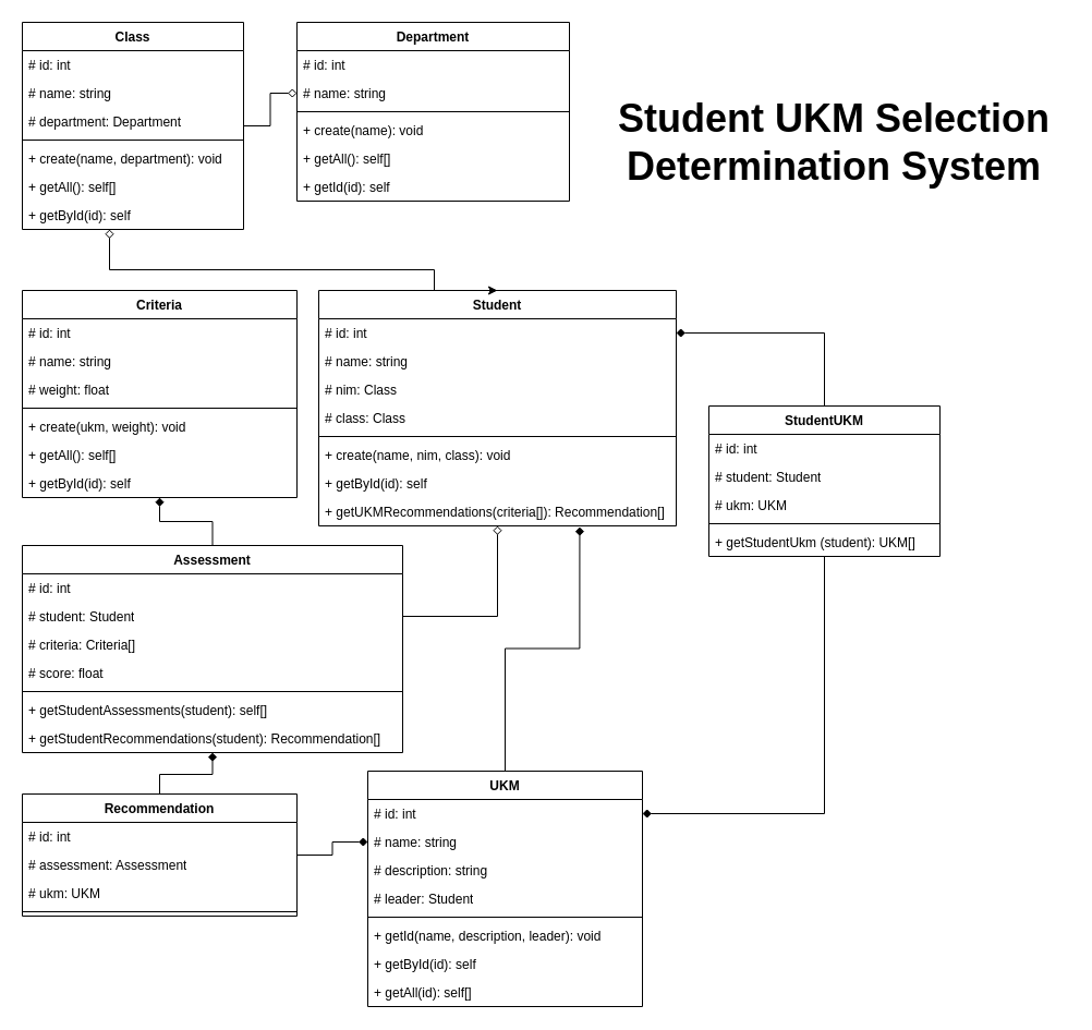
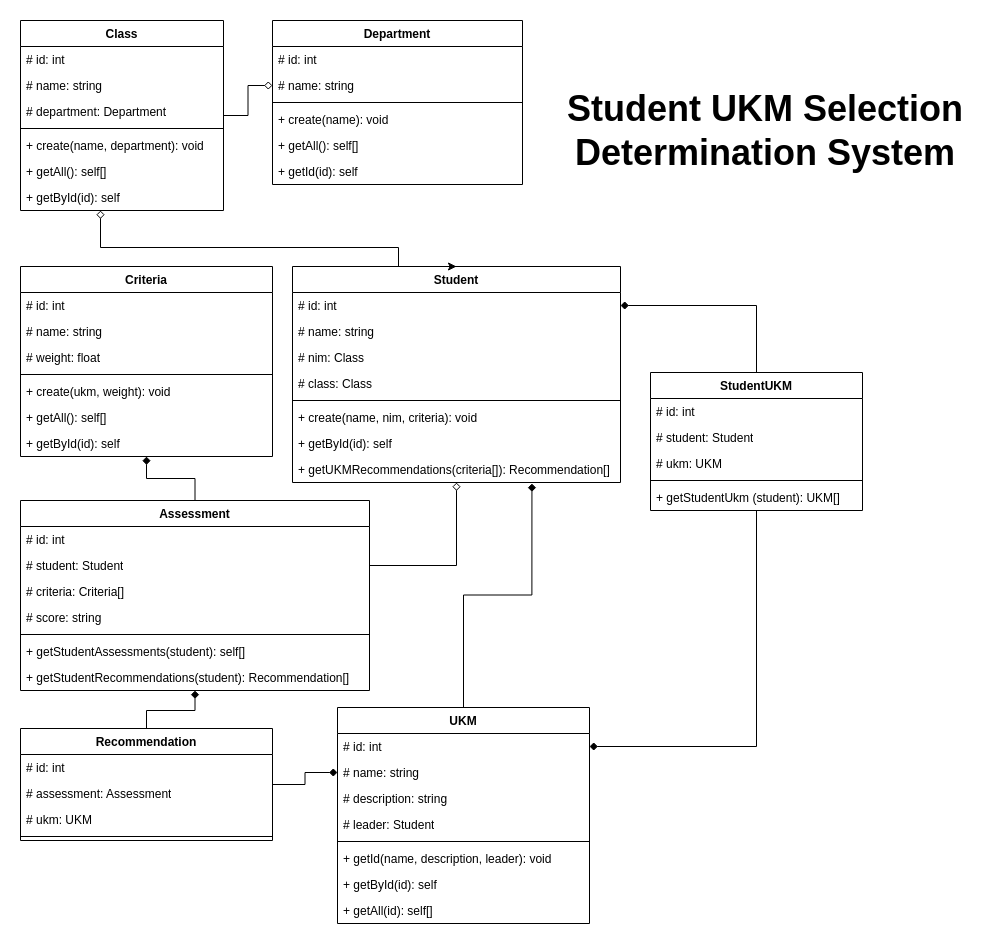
  <mxCell id="0" />
  <mxCell id="1" parent="0" />
  <mxCell id="2" style="edgeStyle=orthogonalEdgeStyle;rounded=0;orthogonalLoop=1;jettySize=auto;html=1;entryX=1;entryY=0.5;entryDx=0;entryDy=0;endArrow=none;startFill=0;startArrow=diamond;" edge="1" parent="1" source="3" target="50"><mxGeometry relative="1" as="geometry" /></mxCell>
  <mxCell id="3" value="Student" style="swimlane;fontStyle=1;align=center;verticalAlign=top;childLayout=stackLayout;horizontal=1;startSize=26;horizontalStack=0;resizeParent=1;resizeParentMax=0;resizeLast=0;collapsible=1;marginBottom=0;whiteSpace=wrap;html=1;" vertex="1" parent="1"><mxGeometry x="292" y="266" width="328" height="216" as="geometry" /></mxCell>
  <mxCell id="4" value="# id: int" style="text;strokeColor=none;fillColor=none;align=left;verticalAlign=top;spacingLeft=4;spacingRight=4;overflow=hidden;rotatable=0;points=[[0,0.5],[1,0.5]];portConstraint=eastwest;whiteSpace=wrap;html=1;" vertex="1" parent="3"><mxGeometry y="26" width="328" height="26" as="geometry" /></mxCell>
  <mxCell id="5" value="# name: string" style="text;strokeColor=none;fillColor=none;align=left;verticalAlign=top;spacingLeft=4;spacingRight=4;overflow=hidden;rotatable=0;points=[[0,0.5],[1,0.5]];portConstraint=eastwest;whiteSpace=wrap;html=1;" vertex="1" parent="3"><mxGeometry y="52" width="328" height="26" as="geometry" /></mxCell>
  <mxCell id="6" value="# nim: Class" style="text;strokeColor=none;fillColor=none;align=left;verticalAlign=top;spacingLeft=4;spacingRight=4;overflow=hidden;rotatable=0;points=[[0,0.5],[1,0.5]];portConstraint=eastwest;whiteSpace=wrap;html=1;" vertex="1" parent="3"><mxGeometry y="78" width="328" height="26" as="geometry" /></mxCell>
  <mxCell id="7" value="# class: Class" style="text;strokeColor=none;fillColor=none;align=left;verticalAlign=top;spacingLeft=4;spacingRight=4;overflow=hidden;rotatable=0;points=[[0,0.5],[1,0.5]];portConstraint=eastwest;whiteSpace=wrap;html=1;" vertex="1" parent="3"><mxGeometry y="104" width="328" height="26" as="geometry" /></mxCell>
  <mxCell id="8" value="" style="line;strokeWidth=1;fillColor=none;align=left;verticalAlign=middle;spacingTop=-1;spacingLeft=3;spacingRight=3;rotatable=0;labelPosition=right;points=[];portConstraint=eastwest;strokeColor=inherit;" vertex="1" parent="3"><mxGeometry y="130" width="328" height="8" as="geometry" /></mxCell>
- <mxCell id="9" value="+ create(name, nim, class): void" style="text;strokeColor=none;fillColor=none;align=left;verticalAlign=top;spacingLeft=4;spacingRight=4;overflow=hidden;rotatable=0;points=[[0,0.5],[1,0.5]];portConstraint=eastwest;whiteSpace=wrap;html=1;" vertex="1" parent="3"><mxGeometry y="138" width="328" height="26" as="geometry" /></mxCell>
+ <mxCell id="9" value="+ create(name, nim, criteria): void" style="text;strokeColor=none;fillColor=none;align=left;verticalAlign=top;spacingLeft=4;spacingRight=4;overflow=hidden;rotatable=0;points=[[0,0.5],[1,0.5]];portConstraint=eastwest;whiteSpace=wrap;html=1;" vertex="1" parent="3"><mxGeometry y="138" width="328" height="26" as="geometry" /></mxCell>
  <mxCell id="10" value="+ getById(id): self" style="text;strokeColor=none;fillColor=none;align=left;verticalAlign=top;spacingLeft=4;spacingRight=4;overflow=hidden;rotatable=0;points=[[0,0.5],[1,0.5]];portConstraint=eastwest;whiteSpace=wrap;html=1;" vertex="1" parent="3"><mxGeometry y="164" width="328" height="26" as="geometry" /></mxCell>
  <mxCell id="11" value="+ getUKMRecommendations(criteria[]): Recommendation[]" style="text;strokeColor=none;fillColor=none;align=left;verticalAlign=top;spacingLeft=4;spacingRight=4;overflow=hidden;rotatable=0;points=[[0,0.5],[1,0.5]];portConstraint=eastwest;whiteSpace=wrap;html=1;" vertex="1" parent="3"><mxGeometry y="190" width="328" height="26" as="geometry" /></mxCell>
  <mxCell id="12" style="edgeStyle=orthogonalEdgeStyle;rounded=0;orthogonalLoop=1;jettySize=auto;html=1;entryX=0.5;entryY=0;entryDx=0;entryDy=0;endArrow=classic;startFill=0;startArrow=diamond;" edge="1" parent="1" source="14" target="3"><mxGeometry relative="1" as="geometry"><Array as="points"><mxPoint x="100" y="247" /><mxPoint x="398" y="247" /></Array></mxGeometry></mxCell>
  <mxCell id="13" style="edgeStyle=orthogonalEdgeStyle;rounded=0;orthogonalLoop=1;jettySize=auto;html=1;entryX=0;entryY=0.5;entryDx=0;entryDy=0;endArrow=diamond;endFill=0;" edge="1" parent="1" source="14" target="24"><mxGeometry relative="1" as="geometry" /></mxCell>
  <mxCell id="14" value="Class" style="swimlane;fontStyle=1;align=center;verticalAlign=top;childLayout=stackLayout;horizontal=1;startSize=26;horizontalStack=0;resizeParent=1;resizeParentMax=0;resizeLast=0;collapsible=1;marginBottom=0;whiteSpace=wrap;html=1;" vertex="1" parent="1"><mxGeometry x="20" y="20" width="203" height="190" as="geometry" /></mxCell>
  <mxCell id="15" value="# id: int" style="text;strokeColor=none;fillColor=none;align=left;verticalAlign=top;spacingLeft=4;spacingRight=4;overflow=hidden;rotatable=0;points=[[0,0.5],[1,0.5]];portConstraint=eastwest;whiteSpace=wrap;html=1;" vertex="1" parent="14"><mxGeometry y="26" width="203" height="26" as="geometry" /></mxCell>
  <mxCell id="16" value="# name: string" style="text;strokeColor=none;fillColor=none;align=left;verticalAlign=top;spacingLeft=4;spacingRight=4;overflow=hidden;rotatable=0;points=[[0,0.5],[1,0.5]];portConstraint=eastwest;whiteSpace=wrap;html=1;" vertex="1" parent="14"><mxGeometry y="52" width="203" height="26" as="geometry" /></mxCell>
  <mxCell id="17" value="# department: Department" style="text;strokeColor=none;fillColor=none;align=left;verticalAlign=top;spacingLeft=4;spacingRight=4;overflow=hidden;rotatable=0;points=[[0,0.5],[1,0.5]];portConstraint=eastwest;whiteSpace=wrap;html=1;" vertex="1" parent="14"><mxGeometry y="78" width="203" height="26" as="geometry" /></mxCell>
  <mxCell id="18" value="" style="line;strokeWidth=1;fillColor=none;align=left;verticalAlign=middle;spacingTop=-1;spacingLeft=3;spacingRight=3;rotatable=0;labelPosition=right;points=[];portConstraint=eastwest;strokeColor=inherit;" vertex="1" parent="14"><mxGeometry y="104" width="203" height="8" as="geometry" /></mxCell>
  <mxCell id="19" value="+ create(name, department): void" style="text;strokeColor=none;fillColor=none;align=left;verticalAlign=top;spacingLeft=4;spacingRight=4;overflow=hidden;rotatable=0;points=[[0,0.5],[1,0.5]];portConstraint=eastwest;whiteSpace=wrap;html=1;" vertex="1" parent="14"><mxGeometry y="112" width="203" height="26" as="geometry" /></mxCell>
  <mxCell id="20" value="+ getAll(): self[]" style="text;strokeColor=none;fillColor=none;align=left;verticalAlign=top;spacingLeft=4;spacingRight=4;overflow=hidden;rotatable=0;points=[[0,0.5],[1,0.5]];portConstraint=eastwest;whiteSpace=wrap;html=1;" vertex="1" parent="14"><mxGeometry y="138" width="203" height="26" as="geometry" /></mxCell>
  <mxCell id="21" value="+ getById(id): self" style="text;strokeColor=none;fillColor=none;align=left;verticalAlign=top;spacingLeft=4;spacingRight=4;overflow=hidden;rotatable=0;points=[[0,0.5],[1,0.5]];portConstraint=eastwest;whiteSpace=wrap;html=1;" vertex="1" parent="14"><mxGeometry y="164" width="203" height="26" as="geometry" /></mxCell>
  <mxCell id="22" value="Department" style="swimlane;fontStyle=1;align=center;verticalAlign=top;childLayout=stackLayout;horizontal=1;startSize=26;horizontalStack=0;resizeParent=1;resizeParentMax=0;resizeLast=0;collapsible=1;marginBottom=0;whiteSpace=wrap;html=1;" vertex="1" parent="1"><mxGeometry x="272" y="20" width="250" height="164" as="geometry" /></mxCell>
  <mxCell id="23" value="# id: int" style="text;strokeColor=none;fillColor=none;align=left;verticalAlign=top;spacingLeft=4;spacingRight=4;overflow=hidden;rotatable=0;points=[[0,0.5],[1,0.5]];portConstraint=eastwest;whiteSpace=wrap;html=1;" vertex="1" parent="22"><mxGeometry y="26" width="250" height="26" as="geometry" /></mxCell>
  <mxCell id="24" value="# name: string" style="text;strokeColor=none;fillColor=none;align=left;verticalAlign=top;spacingLeft=4;spacingRight=4;overflow=hidden;rotatable=0;points=[[0,0.5],[1,0.5]];portConstraint=eastwest;whiteSpace=wrap;html=1;" vertex="1" parent="22"><mxGeometry y="52" width="250" height="26" as="geometry" /></mxCell>
  <mxCell id="25" value="" style="line;strokeWidth=1;fillColor=none;align=left;verticalAlign=middle;spacingTop=-1;spacingLeft=3;spacingRight=3;rotatable=0;labelPosition=right;points=[];portConstraint=eastwest;strokeColor=inherit;" vertex="1" parent="22"><mxGeometry y="78" width="250" height="8" as="geometry" /></mxCell>
  <mxCell id="26" value="+ create(name): void" style="text;strokeColor=none;fillColor=none;align=left;verticalAlign=top;spacingLeft=4;spacingRight=4;overflow=hidden;rotatable=0;points=[[0,0.5],[1,0.5]];portConstraint=eastwest;whiteSpace=wrap;html=1;" vertex="1" parent="22"><mxGeometry y="86" width="250" height="26" as="geometry" /></mxCell>
  <mxCell id="27" value="+ getAll(): self[]" style="text;strokeColor=none;fillColor=none;align=left;verticalAlign=top;spacingLeft=4;spacingRight=4;overflow=hidden;rotatable=0;points=[[0,0.5],[1,0.5]];portConstraint=eastwest;whiteSpace=wrap;html=1;" vertex="1" parent="22"><mxGeometry y="112" width="250" height="26" as="geometry" /></mxCell>
  <mxCell id="28" value="+ getId(id): self" style="text;strokeColor=none;fillColor=none;align=left;verticalAlign=top;spacingLeft=4;spacingRight=4;overflow=hidden;rotatable=0;points=[[0,0.5],[1,0.5]];portConstraint=eastwest;whiteSpace=wrap;html=1;" vertex="1" parent="22"><mxGeometry y="138" width="250" height="26" as="geometry" /></mxCell>
  <mxCell id="29" value="UKM" style="swimlane;fontStyle=1;align=center;verticalAlign=top;childLayout=stackLayout;horizontal=1;startSize=26;horizontalStack=0;resizeParent=1;resizeParentMax=0;resizeLast=0;collapsible=1;marginBottom=0;whiteSpace=wrap;html=1;" vertex="1" parent="1"><mxGeometry x="337" y="707" width="252" height="216" as="geometry" /></mxCell>
  <mxCell id="30" value="# id: int" style="text;strokeColor=none;fillColor=none;align=left;verticalAlign=top;spacingLeft=4;spacingRight=4;overflow=hidden;rotatable=0;points=[[0,0.5],[1,0.5]];portConstraint=eastwest;whiteSpace=wrap;html=1;" vertex="1" parent="29"><mxGeometry y="26" width="252" height="26" as="geometry" /></mxCell>
  <mxCell id="31" value="# name: string" style="text;strokeColor=none;fillColor=none;align=left;verticalAlign=top;spacingLeft=4;spacingRight=4;overflow=hidden;rotatable=0;points=[[0,0.5],[1,0.5]];portConstraint=eastwest;whiteSpace=wrap;html=1;" vertex="1" parent="29"><mxGeometry y="52" width="252" height="26" as="geometry" /></mxCell>
  <mxCell id="32" value="# description: string" style="text;strokeColor=none;fillColor=none;align=left;verticalAlign=top;spacingLeft=4;spacingRight=4;overflow=hidden;rotatable=0;points=[[0,0.5],[1,0.5]];portConstraint=eastwest;whiteSpace=wrap;html=1;" vertex="1" parent="29"><mxGeometry y="78" width="252" height="26" as="geometry" /></mxCell>
  <mxCell id="33" value="# leader: Student" style="text;strokeColor=none;fillColor=none;align=left;verticalAlign=top;spacingLeft=4;spacingRight=4;overflow=hidden;rotatable=0;points=[[0,0.5],[1,0.5]];portConstraint=eastwest;whiteSpace=wrap;html=1;" vertex="1" parent="29"><mxGeometry y="104" width="252" height="26" as="geometry" /></mxCell>
  <mxCell id="34" value="" style="line;strokeWidth=1;fillColor=none;align=left;verticalAlign=middle;spacingTop=-1;spacingLeft=3;spacingRight=3;rotatable=0;labelPosition=right;points=[];portConstraint=eastwest;strokeColor=inherit;" vertex="1" parent="29"><mxGeometry y="130" width="252" height="8" as="geometry" /></mxCell>
  <mxCell id="35" value="+ getId(name, description, leader): void" style="text;strokeColor=none;fillColor=none;align=left;verticalAlign=top;spacingLeft=4;spacingRight=4;overflow=hidden;rotatable=0;points=[[0,0.5],[1,0.5]];portConstraint=eastwest;whiteSpace=wrap;html=1;" vertex="1" parent="29"><mxGeometry y="138" width="252" height="26" as="geometry" /></mxCell>
  <mxCell id="36" value="+ getById(id): self" style="text;strokeColor=none;fillColor=none;align=left;verticalAlign=top;spacingLeft=4;spacingRight=4;overflow=hidden;rotatable=0;points=[[0,0.5],[1,0.5]];portConstraint=eastwest;whiteSpace=wrap;html=1;" vertex="1" parent="29"><mxGeometry y="164" width="252" height="26" as="geometry" /></mxCell>
  <mxCell id="37" value="+ getAll(id): self[]" style="text;strokeColor=none;fillColor=none;align=left;verticalAlign=top;spacingLeft=4;spacingRight=4;overflow=hidden;rotatable=0;points=[[0,0.5],[1,0.5]];portConstraint=eastwest;whiteSpace=wrap;html=1;" vertex="1" parent="29"><mxGeometry y="190" width="252" height="26" as="geometry" /></mxCell>
  <mxCell id="38" style="edgeStyle=orthogonalEdgeStyle;rounded=0;orthogonalLoop=1;jettySize=auto;html=1;entryX=0.5;entryY=0;entryDx=0;entryDy=0;endArrow=none;startFill=1;startArrow=diamond;" edge="1" parent="1" source="39" target="48"><mxGeometry relative="1" as="geometry" /></mxCell>
  <mxCell id="39" value="Criteria" style="swimlane;fontStyle=1;align=center;verticalAlign=top;childLayout=stackLayout;horizontal=1;startSize=26;horizontalStack=0;resizeParent=1;resizeParentMax=0;resizeLast=0;collapsible=1;marginBottom=0;whiteSpace=wrap;html=1;" vertex="1" parent="1"><mxGeometry x="20" y="266" width="252" height="190" as="geometry" /></mxCell>
  <mxCell id="40" value="# id: int" style="text;strokeColor=none;fillColor=none;align=left;verticalAlign=top;spacingLeft=4;spacingRight=4;overflow=hidden;rotatable=0;points=[[0,0.5],[1,0.5]];portConstraint=eastwest;whiteSpace=wrap;html=1;" vertex="1" parent="39"><mxGeometry y="26" width="252" height="26" as="geometry" /></mxCell>
  <mxCell id="41" value="# name: string" style="text;strokeColor=none;fillColor=none;align=left;verticalAlign=top;spacingLeft=4;spacingRight=4;overflow=hidden;rotatable=0;points=[[0,0.5],[1,0.5]];portConstraint=eastwest;whiteSpace=wrap;html=1;" vertex="1" parent="39"><mxGeometry y="52" width="252" height="26" as="geometry" /></mxCell>
  <mxCell id="42" value="# weight: float" style="text;strokeColor=none;fillColor=none;align=left;verticalAlign=top;spacingLeft=4;spacingRight=4;overflow=hidden;rotatable=0;points=[[0,0.5],[1,0.5]];portConstraint=eastwest;whiteSpace=wrap;html=1;" vertex="1" parent="39"><mxGeometry y="78" width="252" height="26" as="geometry" /></mxCell>
  <mxCell id="43" value="" style="line;strokeWidth=1;fillColor=none;align=left;verticalAlign=middle;spacingTop=-1;spacingLeft=3;spacingRight=3;rotatable=0;labelPosition=right;points=[];portConstraint=eastwest;strokeColor=inherit;" vertex="1" parent="39"><mxGeometry y="104" width="252" height="8" as="geometry" /></mxCell>
  <mxCell id="44" value="+ create(ukm, weight): void" style="text;strokeColor=none;fillColor=none;align=left;verticalAlign=top;spacingLeft=4;spacingRight=4;overflow=hidden;rotatable=0;points=[[0,0.5],[1,0.5]];portConstraint=eastwest;whiteSpace=wrap;html=1;" vertex="1" parent="39"><mxGeometry y="112" width="252" height="26" as="geometry" /></mxCell>
  <mxCell id="45" value="+ getAll(): self[]" style="text;strokeColor=none;fillColor=none;align=left;verticalAlign=top;spacingLeft=4;spacingRight=4;overflow=hidden;rotatable=0;points=[[0,0.5],[1,0.5]];portConstraint=eastwest;whiteSpace=wrap;html=1;" vertex="1" parent="39"><mxGeometry y="138" width="252" height="26" as="geometry" /></mxCell>
  <mxCell id="46" value="+ getById(id): self" style="text;strokeColor=none;fillColor=none;align=left;verticalAlign=top;spacingLeft=4;spacingRight=4;overflow=hidden;rotatable=0;points=[[0,0.5],[1,0.5]];portConstraint=eastwest;whiteSpace=wrap;html=1;" vertex="1" parent="39"><mxGeometry y="164" width="252" height="26" as="geometry" /></mxCell>
  <mxCell id="47" style="edgeStyle=orthogonalEdgeStyle;rounded=0;orthogonalLoop=1;jettySize=auto;html=1;entryX=0.5;entryY=0;entryDx=0;entryDy=0;endArrow=none;endFill=0;startFill=1;startArrow=diamond;" edge="1" parent="1" source="48" target="57"><mxGeometry relative="1" as="geometry" /></mxCell>
  <mxCell id="48" value="Assessment" style="swimlane;fontStyle=1;align=center;verticalAlign=top;childLayout=stackLayout;horizontal=1;startSize=26;horizontalStack=0;resizeParent=1;resizeParentMax=0;resizeLast=0;collapsible=1;marginBottom=0;whiteSpace=wrap;html=1;" vertex="1" parent="1"><mxGeometry x="20" y="500" width="349" height="190" as="geometry" /></mxCell>
  <mxCell id="49" value="# id: int" style="text;strokeColor=none;fillColor=none;align=left;verticalAlign=top;spacingLeft=4;spacingRight=4;overflow=hidden;rotatable=0;points=[[0,0.5],[1,0.5]];portConstraint=eastwest;whiteSpace=wrap;html=1;" vertex="1" parent="48"><mxGeometry y="26" width="349" height="26" as="geometry" /></mxCell>
  <mxCell id="50" value="# student: Student" style="text;strokeColor=none;fillColor=none;align=left;verticalAlign=top;spacingLeft=4;spacingRight=4;overflow=hidden;rotatable=0;points=[[0,0.5],[1,0.5]];portConstraint=eastwest;whiteSpace=wrap;html=1;" vertex="1" parent="48"><mxGeometry y="52" width="349" height="26" as="geometry" /></mxCell>
  <mxCell id="51" value="# criteria: Criteria[]" style="text;strokeColor=none;fillColor=none;align=left;verticalAlign=top;spacingLeft=4;spacingRight=4;overflow=hidden;rotatable=0;points=[[0,0.5],[1,0.5]];portConstraint=eastwest;whiteSpace=wrap;html=1;" vertex="1" parent="48"><mxGeometry y="78" width="349" height="26" as="geometry" /></mxCell>
- <mxCell id="52" value="# score: float" style="text;strokeColor=none;fillColor=none;align=left;verticalAlign=top;spacingLeft=4;spacingRight=4;overflow=hidden;rotatable=0;points=[[0,0.5],[1,0.5]];portConstraint=eastwest;whiteSpace=wrap;html=1;" vertex="1" parent="48"><mxGeometry y="104" width="349" height="26" as="geometry" /></mxCell>
+ <mxCell id="52" value="# score: string" style="text;strokeColor=none;fillColor=none;align=left;verticalAlign=top;spacingLeft=4;spacingRight=4;overflow=hidden;rotatable=0;points=[[0,0.5],[1,0.5]];portConstraint=eastwest;whiteSpace=wrap;html=1;" vertex="1" parent="48"><mxGeometry y="104" width="349" height="26" as="geometry" /></mxCell>
  <mxCell id="53" value="" style="line;strokeWidth=1;fillColor=none;align=left;verticalAlign=middle;spacingTop=-1;spacingLeft=3;spacingRight=3;rotatable=0;labelPosition=right;points=[];portConstraint=eastwest;strokeColor=inherit;" vertex="1" parent="48"><mxGeometry y="130" width="349" height="8" as="geometry" /></mxCell>
  <mxCell id="54" value="+ getStudentAssessments(student): self[]" style="text;strokeColor=none;fillColor=none;align=left;verticalAlign=top;spacingLeft=4;spacingRight=4;overflow=hidden;rotatable=0;points=[[0,0.5],[1,0.5]];portConstraint=eastwest;whiteSpace=wrap;html=1;" vertex="1" parent="48"><mxGeometry y="138" width="349" height="26" as="geometry" /></mxCell>
  <mxCell id="55" value="+ getStudentRecommendations(student): Recommendation[]" style="text;strokeColor=none;fillColor=none;align=left;verticalAlign=top;spacingLeft=4;spacingRight=4;overflow=hidden;rotatable=0;points=[[0,0.5],[1,0.5]];portConstraint=eastwest;whiteSpace=wrap;html=1;" vertex="1" parent="48"><mxGeometry y="164" width="349" height="26" as="geometry" /></mxCell>
  <mxCell id="56" style="edgeStyle=orthogonalEdgeStyle;rounded=0;orthogonalLoop=1;jettySize=auto;html=1;entryX=0;entryY=0.5;entryDx=0;entryDy=0;endArrow=diamond;endFill=1;" edge="1" parent="1" source="57" target="31"><mxGeometry relative="1" as="geometry" /></mxCell>
  <mxCell id="57" value="Recommendation" style="swimlane;fontStyle=1;align=center;verticalAlign=top;childLayout=stackLayout;horizontal=1;startSize=26;horizontalStack=0;resizeParent=1;resizeParentMax=0;resizeLast=0;collapsible=1;marginBottom=0;whiteSpace=wrap;html=1;" vertex="1" parent="1"><mxGeometry x="20" y="728" width="252" height="112" as="geometry" /></mxCell>
  <mxCell id="58" value="# id: int" style="text;strokeColor=none;fillColor=none;align=left;verticalAlign=top;spacingLeft=4;spacingRight=4;overflow=hidden;rotatable=0;points=[[0,0.5],[1,0.5]];portConstraint=eastwest;whiteSpace=wrap;html=1;" vertex="1" parent="57"><mxGeometry y="26" width="252" height="26" as="geometry" /></mxCell>
  <mxCell id="59" value="# assessment: Assessment" style="text;strokeColor=none;fillColor=none;align=left;verticalAlign=top;spacingLeft=4;spacingRight=4;overflow=hidden;rotatable=0;points=[[0,0.5],[1,0.5]];portConstraint=eastwest;whiteSpace=wrap;html=1;" vertex="1" parent="57"><mxGeometry y="52" width="252" height="26" as="geometry" /></mxCell>
  <mxCell id="60" value="# ukm: UKM" style="text;strokeColor=none;fillColor=none;align=left;verticalAlign=top;spacingLeft=4;spacingRight=4;overflow=hidden;rotatable=0;points=[[0,0.5],[1,0.5]];portConstraint=eastwest;whiteSpace=wrap;html=1;" vertex="1" parent="57"><mxGeometry y="78" width="252" height="26" as="geometry" /></mxCell>
  <mxCell id="61" value="" style="line;strokeWidth=1;fillColor=none;align=left;verticalAlign=middle;spacingTop=-1;spacingLeft=3;spacingRight=3;rotatable=0;labelPosition=right;points=[];portConstraint=eastwest;strokeColor=inherit;" vertex="1" parent="57"><mxGeometry y="104" width="252" height="8" as="geometry" /></mxCell>
  <mxCell id="62" style="edgeStyle=orthogonalEdgeStyle;rounded=0;orthogonalLoop=1;jettySize=auto;html=1;exitX=0.5;exitY=0;exitDx=0;exitDy=0;endArrow=diamond;endFill=1;entryX=0.73;entryY=1.038;entryDx=0;entryDy=0;entryPerimeter=0;" edge="1" parent="1" source="29" target="11"><mxGeometry relative="1" as="geometry"><mxPoint x="495" y="492" as="targetPoint" /></mxGeometry></mxCell>
  <mxCell id="63" style="edgeStyle=orthogonalEdgeStyle;rounded=0;orthogonalLoop=1;jettySize=auto;html=1;entryX=1;entryY=0.5;entryDx=0;entryDy=0;endArrow=diamond;endFill=1;" edge="1" parent="1" source="65" target="4"><mxGeometry relative="1" as="geometry" /></mxCell>
  <mxCell id="64" style="edgeStyle=orthogonalEdgeStyle;rounded=0;orthogonalLoop=1;jettySize=auto;html=1;exitX=0.5;exitY=1;exitDx=0;exitDy=0;entryX=1;entryY=0.5;entryDx=0;entryDy=0;endArrow=diamond;endFill=1;" edge="1" parent="1" source="65" target="30"><mxGeometry relative="1" as="geometry" /></mxCell>
  <mxCell id="65" value="StudentUKM" style="swimlane;fontStyle=1;align=center;verticalAlign=top;childLayout=stackLayout;horizontal=1;startSize=26;horizontalStack=0;resizeParent=1;resizeParentMax=0;resizeLast=0;collapsible=1;marginBottom=0;whiteSpace=wrap;html=1;" vertex="1" parent="1"><mxGeometry x="650" y="372" width="212" height="138" as="geometry" /></mxCell>
  <mxCell id="66" value="# id: int" style="text;strokeColor=none;fillColor=none;align=left;verticalAlign=top;spacingLeft=4;spacingRight=4;overflow=hidden;rotatable=0;points=[[0,0.5],[1,0.5]];portConstraint=eastwest;whiteSpace=wrap;html=1;" vertex="1" parent="65"><mxGeometry y="26" width="212" height="26" as="geometry" /></mxCell>
  <mxCell id="67" value="# student: Student" style="text;strokeColor=none;fillColor=none;align=left;verticalAlign=top;spacingLeft=4;spacingRight=4;overflow=hidden;rotatable=0;points=[[0,0.5],[1,0.5]];portConstraint=eastwest;whiteSpace=wrap;html=1;" vertex="1" parent="65"><mxGeometry y="52" width="212" height="26" as="geometry" /></mxCell>
  <mxCell id="68" value="# ukm: UKM" style="text;strokeColor=none;fillColor=none;align=left;verticalAlign=top;spacingLeft=4;spacingRight=4;overflow=hidden;rotatable=0;points=[[0,0.5],[1,0.5]];portConstraint=eastwest;whiteSpace=wrap;html=1;" vertex="1" parent="65"><mxGeometry y="78" width="212" height="26" as="geometry" /></mxCell>
  <mxCell id="69" value="" style="line;strokeWidth=1;fillColor=none;align=left;verticalAlign=middle;spacingTop=-1;spacingLeft=3;spacingRight=3;rotatable=0;labelPosition=right;points=[];portConstraint=eastwest;strokeColor=inherit;" vertex="1" parent="65"><mxGeometry y="104" width="212" height="8" as="geometry" /></mxCell>
  <mxCell id="70" value="+ getStudentUkm (student): UKM[]" style="text;strokeColor=none;fillColor=none;align=left;verticalAlign=top;spacingLeft=4;spacingRight=4;overflow=hidden;rotatable=0;points=[[0,0.5],[1,0.5]];portConstraint=eastwest;whiteSpace=wrap;html=1;" vertex="1" parent="65"><mxGeometry y="112" width="212" height="26" as="geometry" /></mxCell>
  <mxCell id="71" value="&lt;font style=&quot;font-size: 36px;&quot;&gt;&lt;b&gt;Student UKM Selection Determination System&lt;/b&gt;&lt;/font&gt;" style="text;html=1;align=center;verticalAlign=middle;whiteSpace=wrap;rounded=0;" vertex="1" parent="1"><mxGeometry x="550" y="40" width="430" height="180" as="geometry" /></mxCell>
